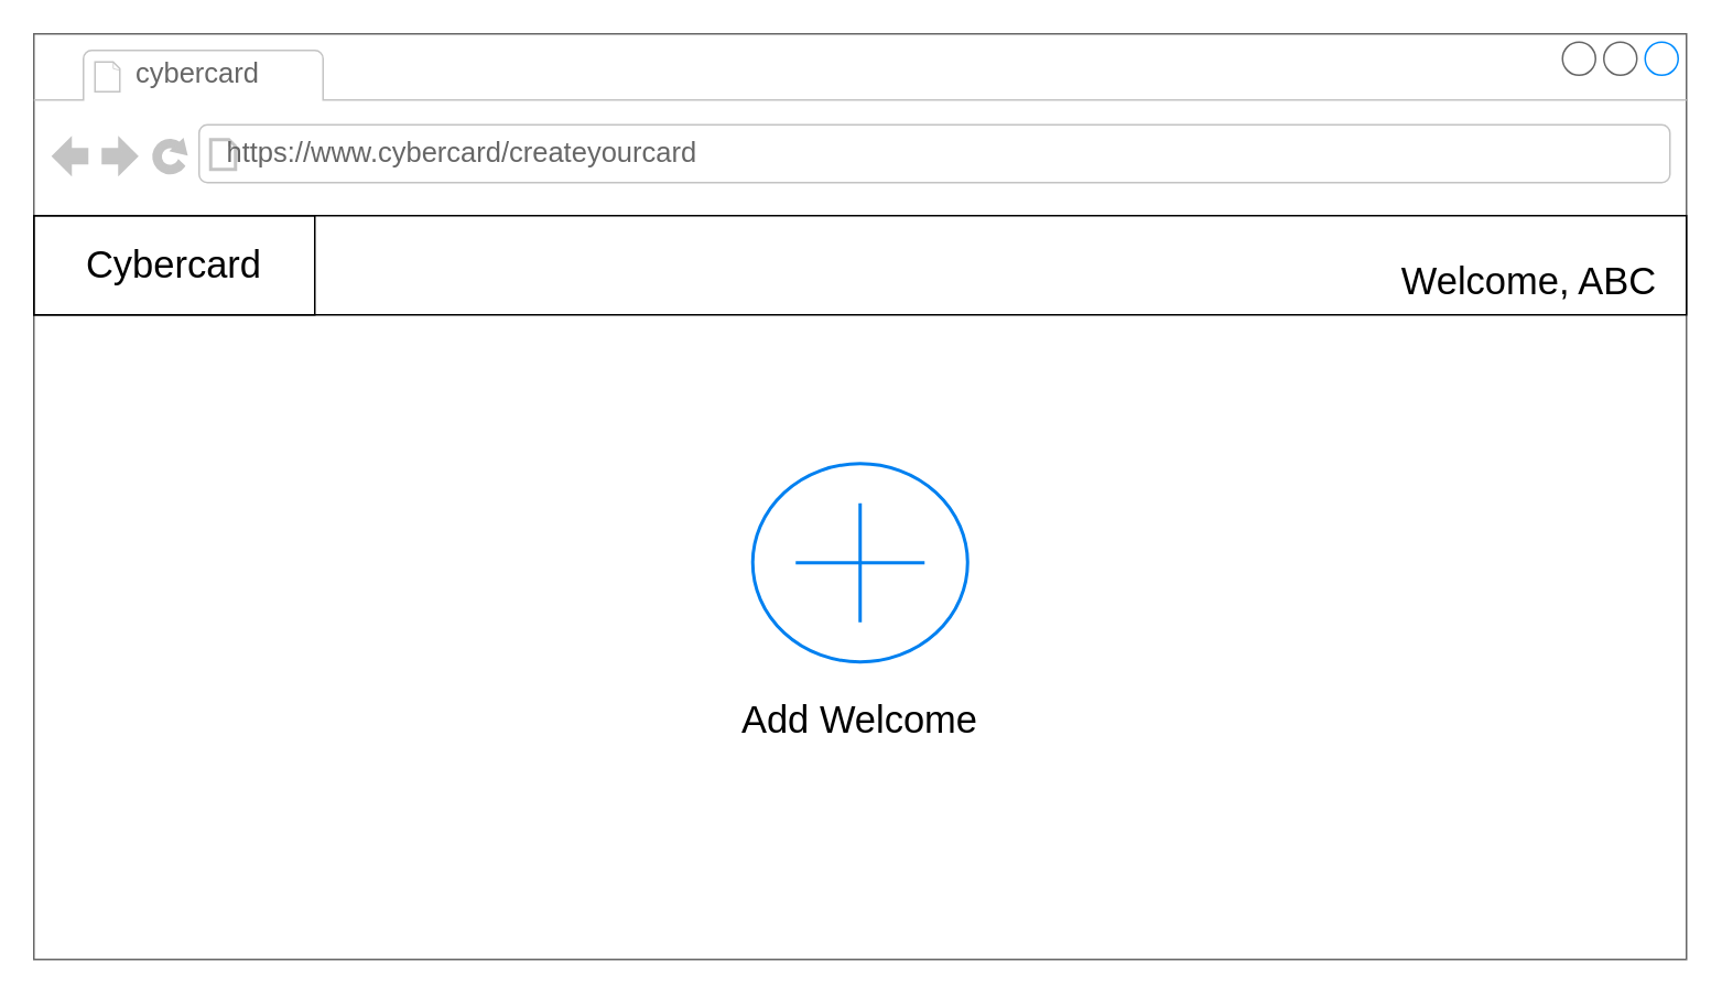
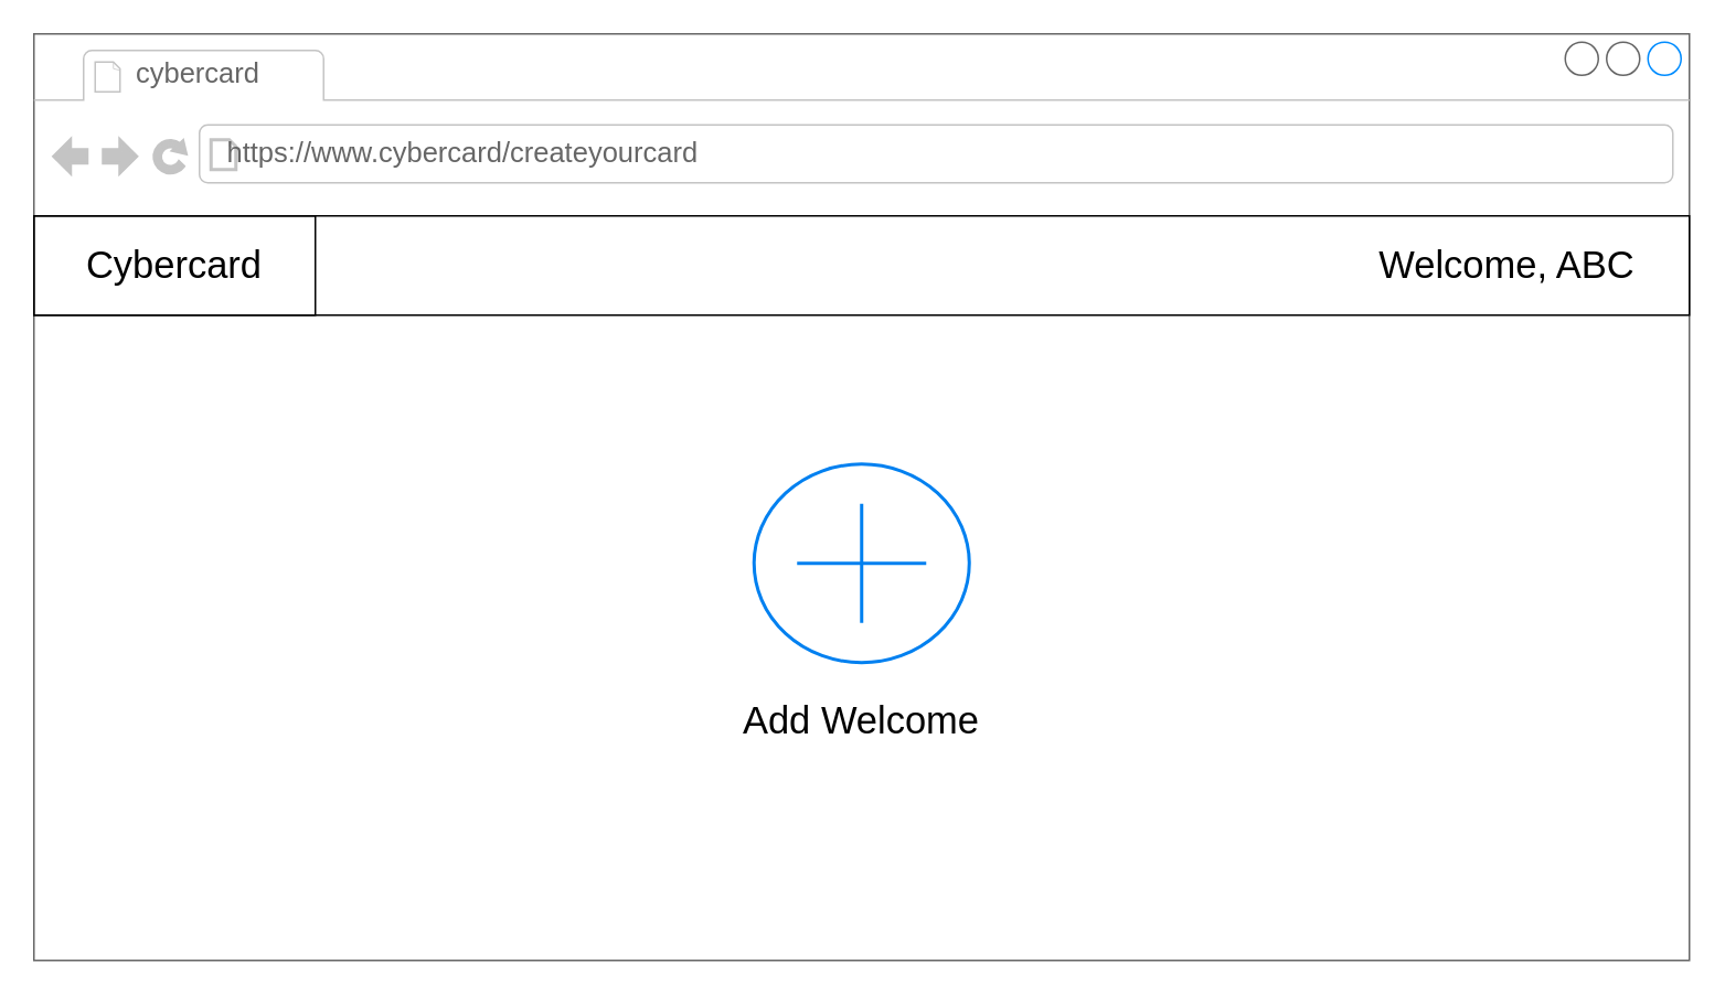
  <mxCell id="0" />
  <mxCell id="1" parent="0" />
  <mxCell id="2" value="" style="strokeWidth=1;shadow=0;dashed=0;align=center;html=1;shape=mxgraph.mockup.containers.browserWindow;rSize=0;strokeColor=#666666;strokeColor2=#008cff;strokeColor3=#c4c4c4;mainText=,;recursiveResize=0;" vertex="1" parent="1"><mxGeometry x="20" y="20" width="1000" height="560" as="geometry" /></mxCell>
  <mxCell id="3" value="cybercard" style="strokeWidth=1;shadow=0;dashed=0;align=center;html=1;shape=mxgraph.mockup.containers.anchor;fontSize=17;fontColor=#666666;align=left;" vertex="1" parent="2"><mxGeometry x="60" y="12" width="110" height="26" as="geometry" /></mxCell>
  <mxCell id="4" value="https://www.cybercard/createyourcard" style="strokeWidth=1;shadow=0;dashed=0;align=center;html=1;shape=mxgraph.mockup.containers.anchor;rSize=0;fontSize=17;fontColor=#666666;align=left;" vertex="1" parent="2"><mxGeometry x="115" y="60" width="250" height="26" as="geometry" /></mxCell>
  <mxCell id="5" value="" style="rounded=0;whiteSpace=wrap;html=1;" vertex="1" parent="2"><mxGeometry y="110" width="1000" height="60" as="geometry" /></mxCell>
  <mxCell id="6" value="&lt;font style=&quot;font-size: 23px&quot;&gt;Cybercard&lt;/font&gt;" style="text;html=1;strokeColor=none;fillColor=none;align=center;verticalAlign=middle;whiteSpace=wrap;rounded=0;" vertex="1" parent="2"><mxGeometry x="10" y="125" width="150" height="30" as="geometry" /></mxCell>
  <mxCell id="7" value="" style="rounded=0;whiteSpace=wrap;html=1;fillColor=none;" vertex="1" parent="2"><mxGeometry y="110" width="170" height="60" as="geometry" /></mxCell>
- <mxCell id="8" value="&lt;font style=&quot;font-size: 23px&quot;&gt;Welcome, ABC&lt;/font&gt;" style="text;html=1;strokeColor=none;fillColor=none;align=center;verticalAlign=middle;whiteSpace=wrap;rounded=0;" vertex="1" parent="2"><mxGeometry x="815" y="135" width="180" height="30" as="geometry" /></mxCell>
+ <mxCell id="8" value="&lt;font style=&quot;font-size: 23px&quot;&gt;Welcome, ABC&lt;/font&gt;" style="text;html=1;strokeColor=none;fillColor=none;align=center;verticalAlign=middle;whiteSpace=wrap;rounded=0;" vertex="1" parent="2"><mxGeometry x="800" y="125" width="180" height="30" as="geometry" /></mxCell>
  <mxCell id="9" value="" style="html=1;verticalLabelPosition=bottom;align=center;labelBackgroundColor=#ffffff;verticalAlign=top;strokeWidth=2;strokeColor=#0080F0;shadow=0;dashed=0;shape=mxgraph.ios7.icons.add;fillColor=none;" vertex="1" parent="2"><mxGeometry x="435" y="260" width="130" height="120" as="geometry" /></mxCell>
  <mxCell id="10" value="&lt;span style=&quot;font-size: 23px&quot;&gt;Add Welcome&lt;/span&gt;" style="text;html=1;strokeColor=none;fillColor=none;align=center;verticalAlign=middle;whiteSpace=wrap;rounded=0;" vertex="1" parent="2"><mxGeometry x="410" y="400" width="180" height="30" as="geometry" /></mxCell>
